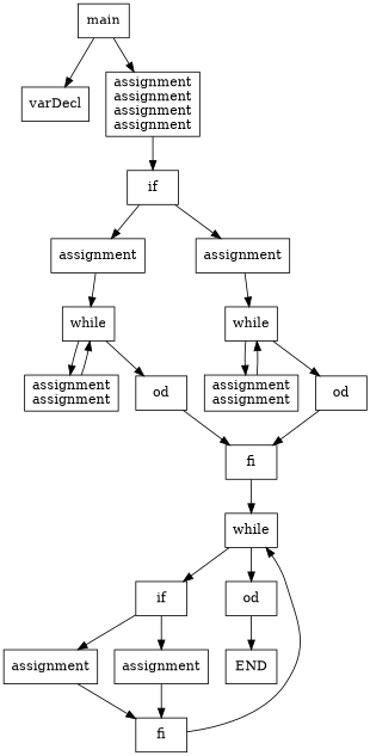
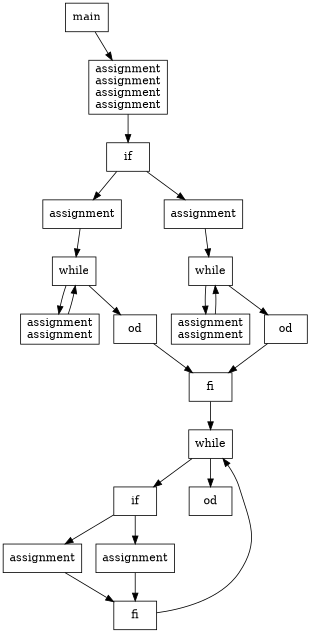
  digraph {
    node [shape=box]
    n1 [label=main]
-   n2 [label=varDecl]
    n3 [label="assignment\nassignment\nassignment\nassignment"]
    n4 [label=if]
    n5 [label=assignment]
    n6 [label=assignment]
    n7 [label=while]
    n8 [label=while]
    n9 [label="assignment\nassignment"]
    n10 [label=od]
    n11 [label=fi]
    n12 [label=while]
    n13 [label=if]
    n14 [label=od]
    n15 [label=assignment]
    n16 [label=assignment]
-   n17 [label=END]
    n18 [label=fi]
    n19 [label="assignment\nassignment"]
    n20 [label=od]
-   n1 -> n2
    n1 -> n3
    n3 -> n4
    n4 -> n5
    n4 -> n6
    n5 -> n7
    n6 -> n8
    n7 -> n9
    n7 -> n10
    n8 -> n19
    n8 -> n20
    n9 -> n7
    n10 -> n11
    n11 -> n12
    n12 -> n13
    n12 -> n14
    n13 -> n15
    n13 -> n16
-   n14 -> n17
    n15 -> n18
    n16 -> n18
    n18 -> n12
    n19 -> n8
    n20 -> n11
  }
